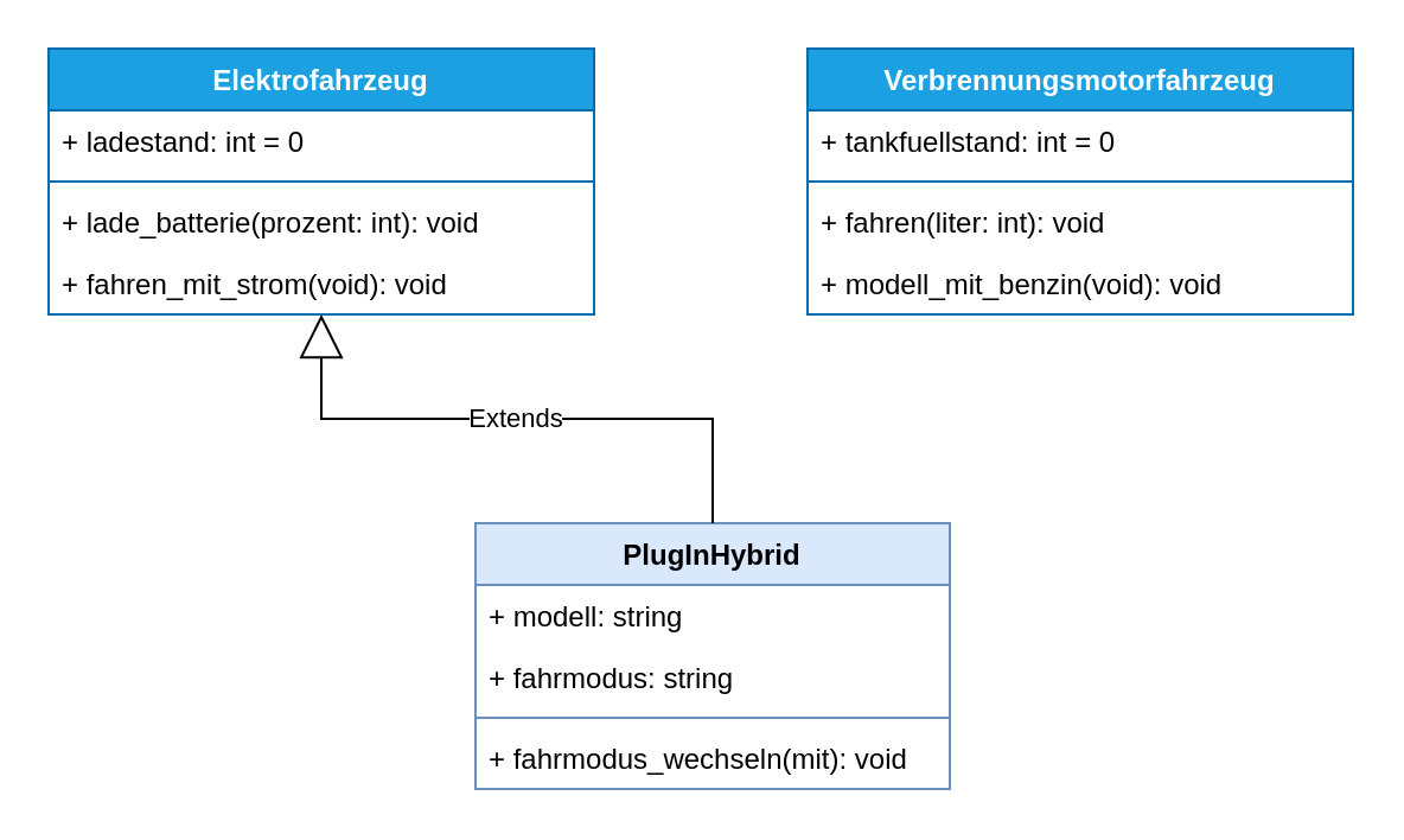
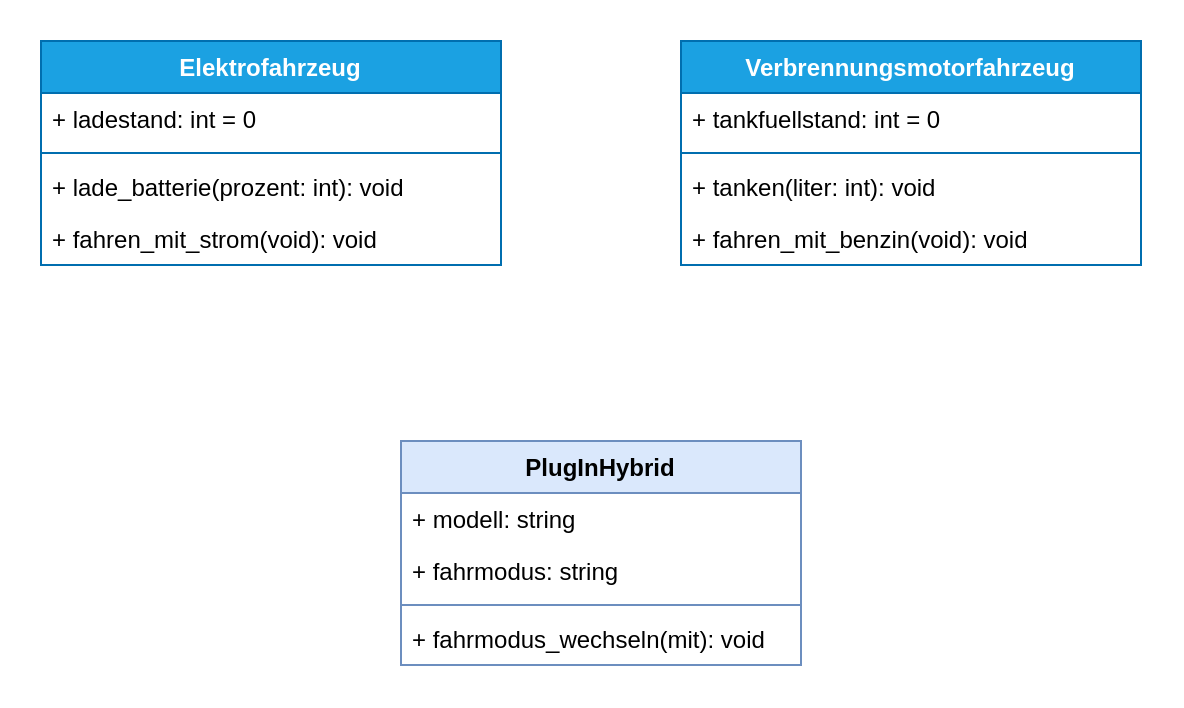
  <mxCell id="0" />
  <mxCell id="1" parent="0" />
  <mxCell id="2" value="Elektrofahrzeug" style="swimlane;fontStyle=1;align=center;verticalAlign=top;childLayout=stackLayout;horizontal=1;startSize=26;horizontalStack=0;resizeParent=1;resizeParentMax=0;resizeLast=0;collapsible=1;marginBottom=0;whiteSpace=wrap;html=1;fillColor=#1ba1e2;strokeColor=#006EAF;fontColor=#ffffff;" parent="1" vertex="1"><mxGeometry x="20" y="20" width="230" height="112" as="geometry" /></mxCell>
  <mxCell id="3" value="&lt;div&gt;+ ladestand: int = 0&lt;/div&gt;" style="text;strokeColor=none;fillColor=none;align=left;verticalAlign=top;spacingLeft=4;spacingRight=4;overflow=hidden;rotatable=0;points=[[0,0.5],[1,0.5]];portConstraint=eastwest;whiteSpace=wrap;html=1;" parent="2" vertex="1"><mxGeometry y="26" width="230" height="26" as="geometry" /></mxCell>
  <mxCell id="4" value="" style="line;strokeWidth=1;fillColor=none;align=left;verticalAlign=middle;spacingTop=-1;spacingLeft=3;spacingRight=3;rotatable=0;labelPosition=right;points=[];portConstraint=eastwest;strokeColor=inherit;" parent="2" vertex="1"><mxGeometry y="52" width="230" height="8" as="geometry" /></mxCell>
  <mxCell id="5" value="+ lade_batterie(prozent: int): void" style="text;strokeColor=none;fillColor=none;align=left;verticalAlign=top;spacingLeft=4;spacingRight=4;overflow=hidden;rotatable=0;points=[[0,0.5],[1,0.5]];portConstraint=eastwest;whiteSpace=wrap;html=1;" parent="2" vertex="1"><mxGeometry y="60" width="230" height="26" as="geometry" /></mxCell>
  <mxCell id="6" value="+ fahren_mit_strom(void): void" style="text;strokeColor=none;fillColor=none;align=left;verticalAlign=top;spacingLeft=4;spacingRight=4;overflow=hidden;rotatable=0;points=[[0,0.5],[1,0.5]];portConstraint=eastwest;whiteSpace=wrap;html=1;" parent="2" vertex="1"><mxGeometry y="86" width="230" height="26" as="geometry" /></mxCell>
  <mxCell id="7" value="PlugInHybrid" style="swimlane;fontStyle=1;align=center;verticalAlign=top;childLayout=stackLayout;horizontal=1;startSize=26;horizontalStack=0;resizeParent=1;resizeParentMax=0;resizeLast=0;collapsible=1;marginBottom=0;whiteSpace=wrap;html=1;fillColor=#dae8fc;strokeColor=#6c8ebf;" parent="1" vertex="1"><mxGeometry x="200" y="220" width="200" height="112" as="geometry"><mxRectangle x="190" y="280" width="70" height="30" as="alternateBounds" /></mxGeometry></mxCell>
  <mxCell id="8" value="&lt;div&gt;+ modell: string&lt;/div&gt;" style="text;strokeColor=none;fillColor=none;align=left;verticalAlign=top;spacingLeft=4;spacingRight=4;overflow=hidden;rotatable=0;points=[[0,0.5],[1,0.5]];portConstraint=eastwest;whiteSpace=wrap;html=1;" parent="7" vertex="1"><mxGeometry y="26" width="200" height="26" as="geometry" /></mxCell>
  <mxCell id="9" value="&lt;div&gt;+ fahrmodus: string&lt;/div&gt;" style="text;strokeColor=none;fillColor=none;align=left;verticalAlign=top;spacingLeft=4;spacingRight=4;overflow=hidden;rotatable=0;points=[[0,0.5],[1,0.5]];portConstraint=eastwest;whiteSpace=wrap;html=1;" parent="7" vertex="1"><mxGeometry y="52" width="200" height="26" as="geometry" /></mxCell>
  <mxCell id="10" value="" style="line;strokeWidth=1;fillColor=none;align=left;verticalAlign=middle;spacingTop=-1;spacingLeft=3;spacingRight=3;rotatable=0;labelPosition=right;points=[];portConstraint=eastwest;strokeColor=inherit;" parent="7" vertex="1"><mxGeometry y="78" width="200" height="8" as="geometry" /></mxCell>
  <mxCell id="11" value="+ fahrmodus_wechseln(mit): void" style="text;strokeColor=none;fillColor=none;align=left;verticalAlign=top;spacingLeft=4;spacingRight=4;overflow=hidden;rotatable=0;points=[[0,0.5],[1,0.5]];portConstraint=eastwest;whiteSpace=wrap;html=1;" parent="7" vertex="1"><mxGeometry y="86" width="200" height="26" as="geometry" /></mxCell>
  <mxCell id="12" value="Verbrennungsmotorfahrzeug" style="swimlane;fontStyle=1;align=center;verticalAlign=top;childLayout=stackLayout;horizontal=1;startSize=26;horizontalStack=0;resizeParent=1;resizeParentMax=0;resizeLast=0;collapsible=1;marginBottom=0;whiteSpace=wrap;html=1;fillColor=#1ba1e2;strokeColor=#006EAF;fontColor=#ffffff;" parent="1" vertex="1"><mxGeometry x="340" y="20" width="230" height="112" as="geometry" /></mxCell>
  <mxCell id="13" value="&lt;div&gt;+ tankfuellstand: int = 0&lt;/div&gt;" style="text;strokeColor=none;fillColor=none;align=left;verticalAlign=top;spacingLeft=4;spacingRight=4;overflow=hidden;rotatable=0;points=[[0,0.5],[1,0.5]];portConstraint=eastwest;whiteSpace=wrap;html=1;" parent="12" vertex="1"><mxGeometry y="26" width="230" height="26" as="geometry" /></mxCell>
  <mxCell id="14" value="" style="line;strokeWidth=1;fillColor=none;align=left;verticalAlign=middle;spacingTop=-1;spacingLeft=3;spacingRight=3;rotatable=0;labelPosition=right;points=[];portConstraint=eastwest;strokeColor=inherit;" parent="12" vertex="1"><mxGeometry y="52" width="230" height="8" as="geometry" /></mxCell>
- <mxCell id="15" value="+ fahren(liter: int): void" style="text;strokeColor=none;fillColor=none;align=left;verticalAlign=top;spacingLeft=4;spacingRight=4;overflow=hidden;rotatable=0;points=[[0,0.5],[1,0.5]];portConstraint=eastwest;whiteSpace=wrap;html=1;" parent="12" vertex="1"><mxGeometry y="60" width="230" height="26" as="geometry" /></mxCell>
- <mxCell id="16" value="+ modell_mit_benzin(void): void" style="text;strokeColor=none;fillColor=none;align=left;verticalAlign=top;spacingLeft=4;spacingRight=4;overflow=hidden;rotatable=0;points=[[0,0.5],[1,0.5]];portConstraint=eastwest;whiteSpace=wrap;html=1;" parent="12" vertex="1"><mxGeometry y="86" width="230" height="26" as="geometry" /></mxCell>
- <mxCell id="17" value="Extends" style="endArrow=block;endSize=16;endFill=0;html=1;rounded=0;exitX=0.5;exitY=0;exitDx=0;exitDy=0;edgeStyle=orthogonalEdgeStyle;entryX=0.5;entryY=1;entryDx=0;entryDy=0;" parent="1" source="7" target="2" edge="1"><mxGeometry width="160" relative="1" as="geometry"><mxPoint x="10" y="200" as="sourcePoint" /><mxPoint x="130" y="160" as="targetPoint" /></mxGeometry></mxCell>
+ <mxCell id="15" value="+ tanken(liter: int): void" style="text;strokeColor=none;fillColor=none;align=left;verticalAlign=top;spacingLeft=4;spacingRight=4;overflow=hidden;rotatable=0;points=[[0,0.5],[1,0.5]];portConstraint=eastwest;whiteSpace=wrap;html=1;" parent="12" vertex="1"><mxGeometry y="60" width="230" height="26" as="geometry" /></mxCell>
+ <mxCell id="16" value="+ fahren_mit_benzin(void): void" style="text;strokeColor=none;fillColor=none;align=left;verticalAlign=top;spacingLeft=4;spacingRight=4;overflow=hidden;rotatable=0;points=[[0,0.5],[1,0.5]];portConstraint=eastwest;whiteSpace=wrap;html=1;" parent="12" vertex="1"><mxGeometry y="86" width="230" height="26" as="geometry" /></mxCell>
